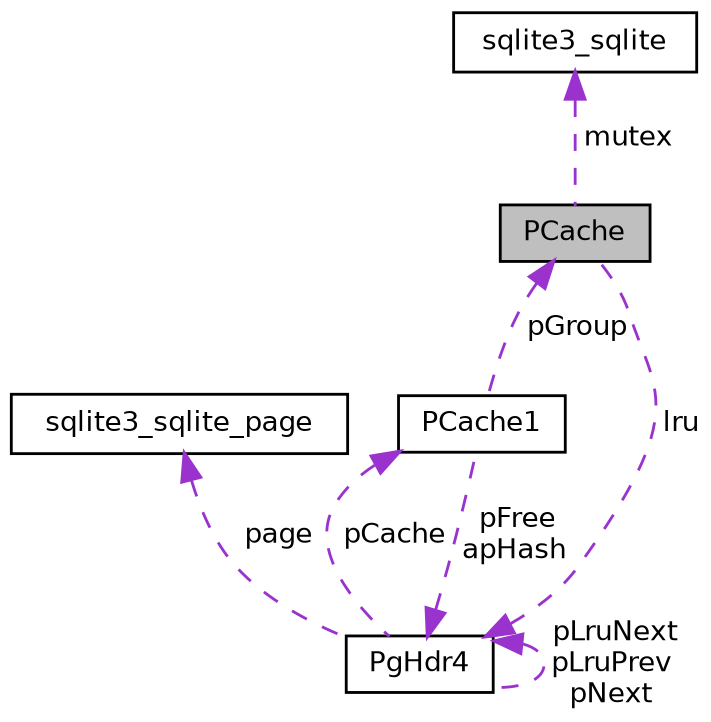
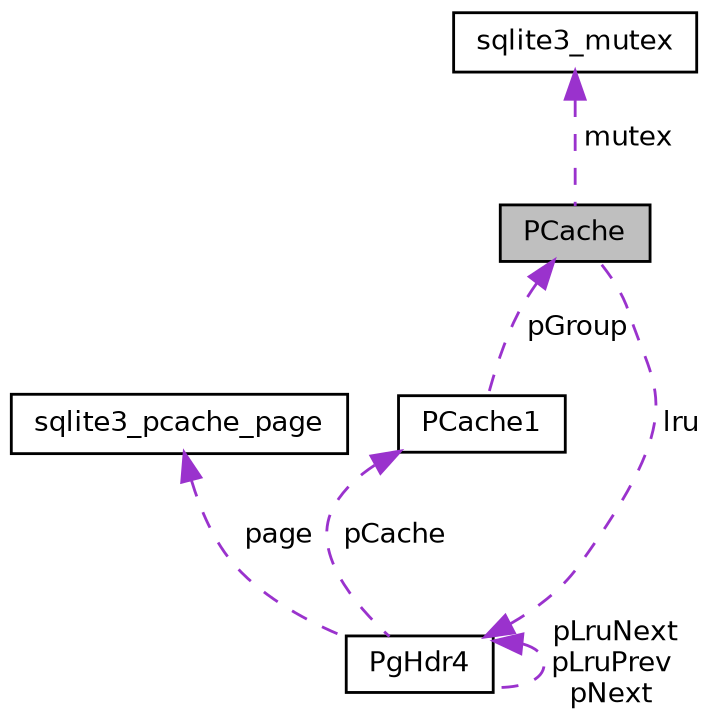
  digraph {
    node [color=black fillcolor=white fontname=Helvetica fontsize=10 shape=record style=filled]
    edge [color=darkorchid3 dir=back fontname=Helvetica fontsize=10 labelfontname=Helvetica labelfontsize=10 style=dashed]
    n1 [fillcolor=grey75 fontcolor=black height=0.2 label=PCache width=0.4]
    n2 [height=0.2 label=PCache1 width=0.4]
    n3 [height=0.2 label=PgHdr4 width=0.4]
-   n4 [height=0.2 label=sqlite3_sqlite_page width=0.4]
-   n5 [height=0.2 label=sqlite3_sqlite width=0.4]
+   n4 [height=0.2 label=sqlite3_pcache_page width=0.4]
+   n5 [height=0.2 label=sqlite3_mutex width=0.4]
    n1 -> n2 [label=" pGroup"]
    n2 -> n3 [label=" pCache"]
    n3 -> n1 [label=" lru"]
-   n3 -> n2 [label=" pFree\napHash"]
    n3 -> n3 [label=" pLruNext\npLruPrev\npNext"]
    n4 -> n3 [label=" page"]
    n5 -> n1 [label=" mutex"]
  }
